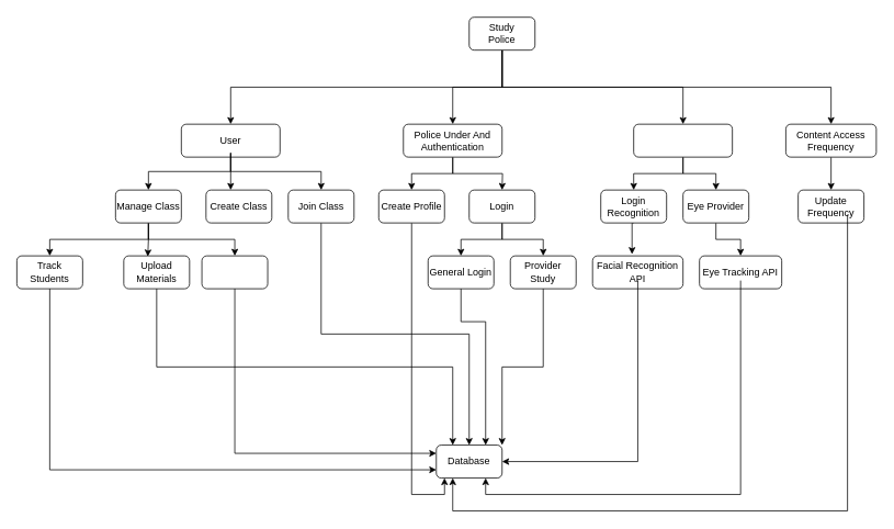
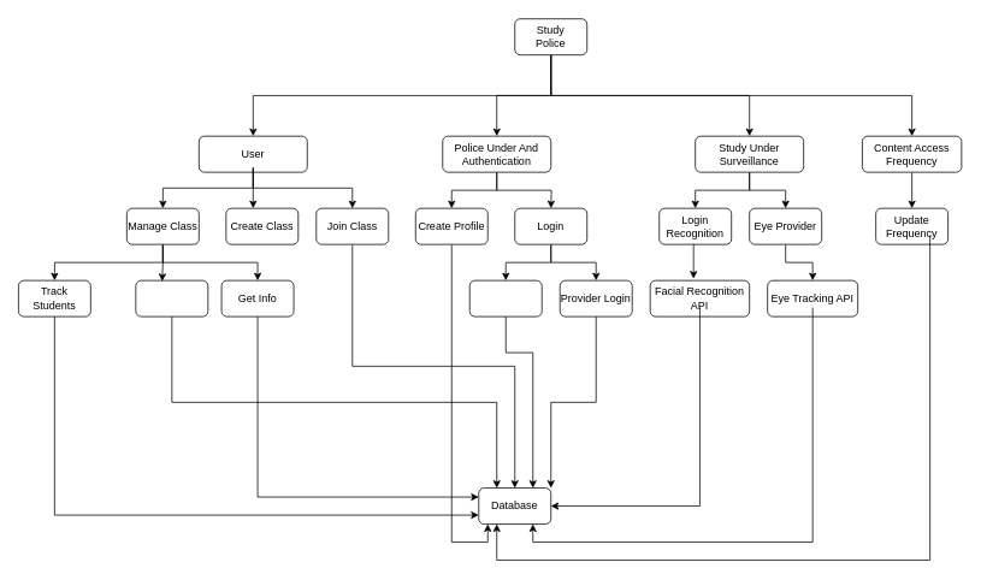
  <mxCell id="0" />
  <mxCell id="1" parent="0" />
  <mxCell id="2" style="edgeStyle=orthogonalEdgeStyle;rounded=0;orthogonalLoop=1;jettySize=auto;html=1;exitX=0.5;exitY=1;exitDx=0;exitDy=0;" edge="1" parent="1" source="6" target="7"><mxGeometry relative="1" as="geometry" /></mxCell>
  <mxCell id="3" style="edgeStyle=orthogonalEdgeStyle;rounded=0;orthogonalLoop=1;jettySize=auto;html=1;exitX=0.5;exitY=1;exitDx=0;exitDy=0;" edge="1" parent="1" source="6" target="10"><mxGeometry relative="1" as="geometry" /></mxCell>
  <mxCell id="4" style="edgeStyle=orthogonalEdgeStyle;rounded=0;orthogonalLoop=1;jettySize=auto;html=1;exitX=0.5;exitY=1;exitDx=0;exitDy=0;" edge="1" parent="1" source="6" target="13"><mxGeometry relative="1" as="geometry" /></mxCell>
  <mxCell id="5" style="edgeStyle=orthogonalEdgeStyle;rounded=0;orthogonalLoop=1;jettySize=auto;html=1;exitX=0.5;exitY=1;exitDx=0;exitDy=0;entryX=0.5;entryY=0;entryDx=0;entryDy=0;" edge="1" parent="1" source="6" target="15"><mxGeometry relative="1" as="geometry" /></mxCell>
  <mxCell id="6" value="" style="rounded=1;whiteSpace=wrap;html=1;" vertex="1" parent="1"><mxGeometry x="570" y="20" width="80" height="40" as="geometry" /></mxCell>
  <mxCell id="7" value="" style="rounded=1;whiteSpace=wrap;html=1;" vertex="1" parent="1"><mxGeometry x="220" y="150" width="120" height="40" as="geometry" /></mxCell>
  <mxCell id="8" style="edgeStyle=orthogonalEdgeStyle;rounded=0;orthogonalLoop=1;jettySize=auto;html=1;exitX=0.5;exitY=1;exitDx=0;exitDy=0;entryX=0.5;entryY=0;entryDx=0;entryDy=0;" edge="1" parent="1" source="10" target="27"><mxGeometry relative="1" as="geometry" /></mxCell>
  <mxCell id="9" style="edgeStyle=orthogonalEdgeStyle;rounded=0;orthogonalLoop=1;jettySize=auto;html=1;exitX=0.5;exitY=1;exitDx=0;exitDy=0;entryX=0.5;entryY=0;entryDx=0;entryDy=0;" edge="1" parent="1" source="10"><mxGeometry relative="1" as="geometry"><mxPoint x="610" y="230" as="targetPoint" /></mxGeometry></mxCell>
  <mxCell id="10" value="" style="rounded=1;whiteSpace=wrap;html=1;" vertex="1" parent="1"><mxGeometry x="490" y="150" width="120" height="40" as="geometry" /></mxCell>
  <mxCell id="11" style="edgeStyle=orthogonalEdgeStyle;rounded=0;orthogonalLoop=1;jettySize=auto;html=1;exitX=0.5;exitY=1;exitDx=0;exitDy=0;entryX=0.5;entryY=0;entryDx=0;entryDy=0;" edge="1" parent="1" source="13" target="29"><mxGeometry relative="1" as="geometry" /></mxCell>
  <mxCell id="12" style="edgeStyle=orthogonalEdgeStyle;rounded=0;orthogonalLoop=1;jettySize=auto;html=1;exitX=0.5;exitY=1;exitDx=0;exitDy=0;entryX=0.5;entryY=0;entryDx=0;entryDy=0;" edge="1" parent="1" source="13" target="31"><mxGeometry relative="1" as="geometry" /></mxCell>
  <mxCell id="13" value="" style="rounded=1;whiteSpace=wrap;html=1;" vertex="1" parent="1"><mxGeometry x="770" y="150" width="120" height="40" as="geometry" /></mxCell>
  <mxCell id="14" style="edgeStyle=orthogonalEdgeStyle;rounded=0;orthogonalLoop=1;jettySize=auto;html=1;exitX=0.5;exitY=1;exitDx=0;exitDy=0;entryX=0.5;entryY=0;entryDx=0;entryDy=0;" edge="1" parent="1" source="15" target="32"><mxGeometry relative="1" as="geometry" /></mxCell>
  <mxCell id="15" value="" style="rounded=1;whiteSpace=wrap;html=1;" vertex="1" parent="1"><mxGeometry x="955" y="150" width="110" height="40" as="geometry" /></mxCell>
  <mxCell id="16" value="" style="rounded=1;whiteSpace=wrap;html=1;" vertex="1" parent="1"><mxGeometry x="250" y="230" width="80" height="40" as="geometry" /></mxCell>
  <mxCell id="17" style="edgeStyle=orthogonalEdgeStyle;rounded=0;orthogonalLoop=1;jettySize=auto;html=1;exitX=0.5;exitY=1;exitDx=0;exitDy=0;entryX=0.5;entryY=0;entryDx=0;entryDy=0;" edge="1" parent="1" source="18" target="71"><mxGeometry relative="1" as="geometry" /></mxCell>
  <mxCell id="18" value="" style="rounded=1;whiteSpace=wrap;html=1;" vertex="1" parent="1"><mxGeometry x="350" y="230" width="80" height="40" as="geometry" /></mxCell>
  <mxCell id="19" style="edgeStyle=orthogonalEdgeStyle;rounded=0;orthogonalLoop=1;jettySize=auto;html=1;exitX=0.5;exitY=1;exitDx=0;exitDy=0;entryX=0.5;entryY=0;entryDx=0;entryDy=0;" edge="1" parent="1" source="21" target="36"><mxGeometry relative="1" as="geometry" /></mxCell>
  <mxCell id="20" style="edgeStyle=orthogonalEdgeStyle;rounded=0;orthogonalLoop=1;jettySize=auto;html=1;exitX=0.5;exitY=1;exitDx=0;exitDy=0;entryX=0.5;entryY=0;entryDx=0;entryDy=0;" edge="1" parent="1" source="21" target="34"><mxGeometry relative="1" as="geometry" /></mxCell>
  <mxCell id="21" value="" style="rounded=1;whiteSpace=wrap;html=1;" vertex="1" parent="1"><mxGeometry x="570" y="230" width="80" height="40" as="geometry" /></mxCell>
  <mxCell id="22" style="edgeStyle=orthogonalEdgeStyle;rounded=0;orthogonalLoop=1;jettySize=auto;html=1;exitX=0.5;exitY=1;exitDx=0;exitDy=0;" edge="1" parent="1" source="25" target="61"><mxGeometry relative="1" as="geometry" /></mxCell>
  <mxCell id="23" style="edgeStyle=orthogonalEdgeStyle;rounded=0;orthogonalLoop=1;jettySize=auto;html=1;exitX=0.5;exitY=1;exitDx=0;exitDy=0;entryX=0.365;entryY=0.02;entryDx=0;entryDy=0;entryPerimeter=0;" edge="1" parent="1" source="25" target="57"><mxGeometry relative="1" as="geometry" /></mxCell>
  <mxCell id="24" style="edgeStyle=orthogonalEdgeStyle;rounded=0;orthogonalLoop=1;jettySize=auto;html=1;exitX=0.5;exitY=1;exitDx=0;exitDy=0;entryX=0.5;entryY=0;entryDx=0;entryDy=0;" edge="1" parent="1" source="25" target="59"><mxGeometry relative="1" as="geometry" /></mxCell>
  <mxCell id="25" value="" style="rounded=1;whiteSpace=wrap;html=1;" vertex="1" parent="1"><mxGeometry x="140" y="230" width="80" height="40" as="geometry" /></mxCell>
  <mxCell id="26" style="edgeStyle=orthogonalEdgeStyle;rounded=0;orthogonalLoop=1;jettySize=auto;html=1;exitX=0.5;exitY=1;exitDx=0;exitDy=0;entryX=0.125;entryY=1;entryDx=0;entryDy=0;entryPerimeter=0;" edge="1" parent="1" source="27" target="71"><mxGeometry relative="1" as="geometry" /></mxCell>
  <mxCell id="27" value="" style="rounded=1;whiteSpace=wrap;html=1;" vertex="1" parent="1"><mxGeometry x="460" y="230" width="80" height="40" as="geometry" /></mxCell>
  <mxCell id="28" style="edgeStyle=orthogonalEdgeStyle;rounded=0;orthogonalLoop=1;jettySize=auto;html=1;exitX=0.5;exitY=1;exitDx=0;exitDy=0;" edge="1" parent="1" source="29"><mxGeometry relative="1" as="geometry"><mxPoint x="768" y="308" as="targetPoint" /></mxGeometry></mxCell>
  <mxCell id="29" value="" style="rounded=1;whiteSpace=wrap;html=1;" vertex="1" parent="1"><mxGeometry x="730" y="230" width="80" height="40" as="geometry" /></mxCell>
  <mxCell id="30" style="edgeStyle=orthogonalEdgeStyle;rounded=0;orthogonalLoop=1;jettySize=auto;html=1;exitX=0.5;exitY=1;exitDx=0;exitDy=0;" edge="1" parent="1" source="31" target="66"><mxGeometry relative="1" as="geometry" /></mxCell>
  <mxCell id="31" value="" style="rounded=1;whiteSpace=wrap;html=1;" vertex="1" parent="1"><mxGeometry x="830" y="230" width="80" height="40" as="geometry" /></mxCell>
  <mxCell id="32" value="" style="rounded=1;whiteSpace=wrap;html=1;" vertex="1" parent="1"><mxGeometry x="970" y="230" width="80" height="40" as="geometry" /></mxCell>
  <mxCell id="33" style="edgeStyle=orthogonalEdgeStyle;rounded=0;orthogonalLoop=1;jettySize=auto;html=1;exitX=0.5;exitY=1;exitDx=0;exitDy=0;entryX=1;entryY=0;entryDx=0;entryDy=0;" edge="1" parent="1" source="34" target="71"><mxGeometry relative="1" as="geometry" /></mxCell>
  <mxCell id="34" value="" style="rounded=1;whiteSpace=wrap;html=1;" vertex="1" parent="1"><mxGeometry x="620" y="310" width="80" height="40" as="geometry" /></mxCell>
  <mxCell id="35" style="edgeStyle=orthogonalEdgeStyle;rounded=0;orthogonalLoop=1;jettySize=auto;html=1;exitX=0.5;exitY=1;exitDx=0;exitDy=0;entryX=0.75;entryY=0;entryDx=0;entryDy=0;" edge="1" parent="1" source="36" target="71"><mxGeometry relative="1" as="geometry"><mxPoint x="600" y="440" as="targetPoint" /><Array as="points"><mxPoint x="560" y="390" /><mxPoint x="590" y="390" /></Array></mxGeometry></mxCell>
  <mxCell id="36" value="" style="rounded=1;whiteSpace=wrap;html=1;" vertex="1" parent="1"><mxGeometry x="520" y="310" width="80" height="40" as="geometry" /></mxCell>
  <mxCell id="37" value="Study Police&lt;span style=&quot;color: rgba(0 , 0 , 0 , 0) ; font-family: monospace ; font-size: 0px&quot;&gt;%3CmxGraphModel%3E%3Croot%3E%3CmxCell%20id%3D%220%22%2F%3E%3CmxCell%20id%3D%221%22%20parent%3D%220%22%2F%3E%3CmxCell%20id%3D%222%22%20value%3D%22%22%20style%3D%22rounded%3D1%3BwhiteSpace%3Dwrap%3Bhtml%3D1%3B%22%20vertex%3D%221%22%20parent%3D%221%22%3E%3CmxGeometry%20x%3D%2290%22%20y%3D%22160%22%20width%3D%2280%22%20height%3D%2240%22%20as%3D%22geometry%22%2F%3E%3C%2FmxCell%3E%3C%2Froot%3E%3C%2FmxGraphModel%3E&lt;/span&gt;" style="text;html=1;strokeColor=none;fillColor=none;align=center;verticalAlign=middle;whiteSpace=wrap;rounded=0;" vertex="1" parent="1"><mxGeometry x="585" y="25" width="50" height="30" as="geometry" /></mxCell>
  <mxCell id="38" style="edgeStyle=orthogonalEdgeStyle;rounded=0;orthogonalLoop=1;jettySize=auto;html=1;exitX=0.5;exitY=1;exitDx=0;exitDy=0;entryX=0.5;entryY=0;entryDx=0;entryDy=0;" edge="1" parent="1" source="41" target="25"><mxGeometry relative="1" as="geometry" /></mxCell>
  <mxCell id="39" style="edgeStyle=orthogonalEdgeStyle;rounded=0;orthogonalLoop=1;jettySize=auto;html=1;exitX=0.5;exitY=1;exitDx=0;exitDy=0;entryX=0.375;entryY=0;entryDx=0;entryDy=0;entryPerimeter=0;" edge="1" parent="1" source="41" target="16"><mxGeometry relative="1" as="geometry" /></mxCell>
  <mxCell id="40" style="edgeStyle=orthogonalEdgeStyle;rounded=0;orthogonalLoop=1;jettySize=auto;html=1;exitX=0.5;exitY=1;exitDx=0;exitDy=0;entryX=0.5;entryY=0;entryDx=0;entryDy=0;" edge="1" parent="1" source="41" target="18"><mxGeometry relative="1" as="geometry" /></mxCell>
  <mxCell id="41" value="User" style="text;html=1;strokeColor=none;fillColor=none;align=center;verticalAlign=middle;whiteSpace=wrap;rounded=0;" vertex="1" parent="1"><mxGeometry x="255" y="155" width="50" height="30" as="geometry" /></mxCell>
  <mxCell id="42" value="Police Under And Authentication" style="text;html=1;strokeColor=none;fillColor=none;align=center;verticalAlign=middle;whiteSpace=wrap;rounded=0;" vertex="1" parent="1"><mxGeometry x="495" y="155" width="110" height="30" as="geometry" /></mxCell>
+ <mxCell id="43" value="Study Under Surveillance" style="text;html=1;strokeColor=none;fillColor=none;align=center;verticalAlign=middle;whiteSpace=wrap;rounded=0;" vertex="1" parent="1"><mxGeometry x="775" y="155" width="110" height="30" as="geometry" /></mxCell>
  <mxCell id="44" value="Content Access Frequency" style="text;html=1;strokeColor=none;fillColor=none;align=center;verticalAlign=middle;whiteSpace=wrap;rounded=0;" vertex="1" parent="1"><mxGeometry x="955" y="155" width="110" height="30" as="geometry" /></mxCell>
  <mxCell id="45" value="Create Class" style="text;html=1;strokeColor=none;fillColor=none;align=center;verticalAlign=middle;whiteSpace=wrap;rounded=0;" vertex="1" parent="1"><mxGeometry x="245" y="240" width="90" height="20" as="geometry" /></mxCell>
  <mxCell id="46" value="Join Class" style="text;html=1;strokeColor=none;fillColor=none;align=center;verticalAlign=middle;whiteSpace=wrap;rounded=0;" vertex="1" parent="1"><mxGeometry x="360" y="240" width="60" height="20" as="geometry" /></mxCell>
  <mxCell id="47" value="Manage Class" style="text;html=1;strokeColor=none;fillColor=none;align=center;verticalAlign=middle;whiteSpace=wrap;rounded=0;" vertex="1" parent="1"><mxGeometry x="140" y="240" width="80" height="20" as="geometry" /></mxCell>
  <mxCell id="48" value="Login" style="text;html=1;strokeColor=none;fillColor=none;align=center;verticalAlign=middle;whiteSpace=wrap;rounded=0;" vertex="1" parent="1"><mxGeometry x="590" y="240" width="40" height="20" as="geometry" /></mxCell>
- <mxCell id="49" value="General Login" style="text;html=1;strokeColor=none;fillColor=none;align=center;verticalAlign=middle;whiteSpace=wrap;rounded=0;" vertex="1" parent="1"><mxGeometry x="520" y="320" width="80" height="20" as="geometry" /></mxCell>
- <mxCell id="50" value="Provider Study" style="text;html=1;strokeColor=none;fillColor=none;align=center;verticalAlign=middle;whiteSpace=wrap;rounded=0;" vertex="1" parent="1"><mxGeometry x="620" y="320" width="80" height="20" as="geometry" /></mxCell>
+ <mxCell id="50" value="Provider Login" style="text;html=1;strokeColor=none;fillColor=none;align=center;verticalAlign=middle;whiteSpace=wrap;rounded=0;" vertex="1" parent="1"><mxGeometry x="620" y="320" width="80" height="20" as="geometry" /></mxCell>
  <mxCell id="51" value="Create Profile" style="text;html=1;strokeColor=none;fillColor=none;align=center;verticalAlign=middle;whiteSpace=wrap;rounded=0;" vertex="1" parent="1"><mxGeometry x="460" y="240" width="80" height="20" as="geometry" /></mxCell>
  <mxCell id="52" value="Login Recognition" style="text;html=1;strokeColor=none;fillColor=none;align=center;verticalAlign=middle;whiteSpace=wrap;rounded=0;" vertex="1" parent="1"><mxGeometry x="730" y="240" width="80" height="20" as="geometry" /></mxCell>
  <mxCell id="53" value="Eye Provider" style="text;html=1;strokeColor=none;fillColor=none;align=center;verticalAlign=middle;whiteSpace=wrap;rounded=0;" vertex="1" parent="1"><mxGeometry x="830" y="240" width="80" height="20" as="geometry" /></mxCell>
  <mxCell id="54" style="edgeStyle=orthogonalEdgeStyle;rounded=0;orthogonalLoop=1;jettySize=auto;html=1;entryX=0.25;entryY=1;entryDx=0;entryDy=0;" edge="1" parent="1" source="55" target="71"><mxGeometry relative="1" as="geometry"><Array as="points"><mxPoint x="1030" y="620" /><mxPoint x="550" y="620" /></Array></mxGeometry></mxCell>
  <mxCell id="55" value="Update Frequency" style="text;html=1;strokeColor=none;fillColor=none;align=center;verticalAlign=middle;whiteSpace=wrap;rounded=0;" vertex="1" parent="1"><mxGeometry x="970" y="240" width="80" height="20" as="geometry" /></mxCell>
  <mxCell id="56" style="edgeStyle=orthogonalEdgeStyle;rounded=0;orthogonalLoop=1;jettySize=auto;html=1;exitX=0.5;exitY=1;exitDx=0;exitDy=0;entryX=0.25;entryY=0;entryDx=0;entryDy=0;" edge="1" parent="1" source="57" target="71"><mxGeometry relative="1" as="geometry" /></mxCell>
  <mxCell id="57" value="" style="rounded=1;whiteSpace=wrap;html=1;" vertex="1" parent="1"><mxGeometry x="150" y="310" width="80" height="40" as="geometry" /></mxCell>
  <mxCell id="58" style="edgeStyle=orthogonalEdgeStyle;rounded=0;orthogonalLoop=1;jettySize=auto;html=1;exitX=0.5;exitY=1;exitDx=0;exitDy=0;entryX=0;entryY=0.25;entryDx=0;entryDy=0;" edge="1" parent="1" source="59" target="71"><mxGeometry relative="1" as="geometry" /></mxCell>
  <mxCell id="59" value="" style="rounded=1;whiteSpace=wrap;html=1;" vertex="1" parent="1"><mxGeometry x="245" y="310" width="80" height="40" as="geometry" /></mxCell>
  <mxCell id="60" style="edgeStyle=orthogonalEdgeStyle;rounded=0;orthogonalLoop=1;jettySize=auto;html=1;exitX=0.5;exitY=1;exitDx=0;exitDy=0;entryX=0;entryY=0.75;entryDx=0;entryDy=0;" edge="1" parent="1" source="61" target="71"><mxGeometry relative="1" as="geometry" /></mxCell>
  <mxCell id="61" value="" style="rounded=1;whiteSpace=wrap;html=1;" vertex="1" parent="1"><mxGeometry x="20" y="310" width="80" height="40" as="geometry" /></mxCell>
  <mxCell id="62" value="Track Students" style="text;html=1;strokeColor=none;fillColor=none;align=center;verticalAlign=middle;whiteSpace=wrap;rounded=0;" vertex="1" parent="1"><mxGeometry x="20" y="320" width="80" height="20" as="geometry" /></mxCell>
- <mxCell id="63" value="Upload Materials" style="text;html=1;strokeColor=none;fillColor=none;align=center;verticalAlign=middle;whiteSpace=wrap;rounded=0;" vertex="1" parent="1"><mxGeometry x="150" y="320" width="80" height="20" as="geometry" /></mxCell>
+ <mxCell id="64" value="Get Info" style="text;html=1;strokeColor=none;fillColor=none;align=center;verticalAlign=middle;whiteSpace=wrap;rounded=0;" vertex="1" parent="1"><mxGeometry x="245" y="320" width="80" height="20" as="geometry" /></mxCell>
  <mxCell id="65" value="" style="rounded=1;whiteSpace=wrap;html=1;" vertex="1" parent="1"><mxGeometry x="720" y="310" width="110" height="40" as="geometry" /></mxCell>
  <mxCell id="66" value="" style="rounded=1;whiteSpace=wrap;html=1;" vertex="1" parent="1"><mxGeometry x="850" y="310" width="100" height="40" as="geometry" /></mxCell>
  <mxCell id="67" style="edgeStyle=orthogonalEdgeStyle;rounded=0;orthogonalLoop=1;jettySize=auto;html=1;entryX=1;entryY=0.5;entryDx=0;entryDy=0;" edge="1" parent="1" source="68" target="71"><mxGeometry relative="1" as="geometry"><mxPoint x="775" y="570" as="targetPoint" /><Array as="points"><mxPoint x="775" y="560" /></Array></mxGeometry></mxCell>
  <mxCell id="68" value="Facial Recognition API" style="text;html=1;strokeColor=none;fillColor=none;align=center;verticalAlign=middle;whiteSpace=wrap;rounded=0;" vertex="1" parent="1"><mxGeometry x="720" y="320" width="110" height="20" as="geometry" /></mxCell>
  <mxCell id="69" style="edgeStyle=orthogonalEdgeStyle;rounded=0;orthogonalLoop=1;jettySize=auto;html=1;entryX=0.75;entryY=1;entryDx=0;entryDy=0;" edge="1" parent="1" source="70" target="71"><mxGeometry relative="1" as="geometry"><Array as="points"><mxPoint x="900" y="600" /><mxPoint x="590" y="600" /></Array></mxGeometry></mxCell>
  <mxCell id="70" value="Eye Tracking API" style="text;html=1;strokeColor=none;fillColor=none;align=center;verticalAlign=middle;whiteSpace=wrap;rounded=0;" vertex="1" parent="1"><mxGeometry x="845" y="320" width="110" height="20" as="geometry" /></mxCell>
  <mxCell id="71" value="" style="rounded=1;whiteSpace=wrap;html=1;" vertex="1" parent="1"><mxGeometry x="530" y="540" width="80" height="40" as="geometry" /></mxCell>
  <mxCell id="72" value="Database" style="text;html=1;strokeColor=none;fillColor=none;align=center;verticalAlign=middle;whiteSpace=wrap;rounded=0;" vertex="1" parent="1"><mxGeometry x="550" y="550" width="40" height="20" as="geometry" /></mxCell>
